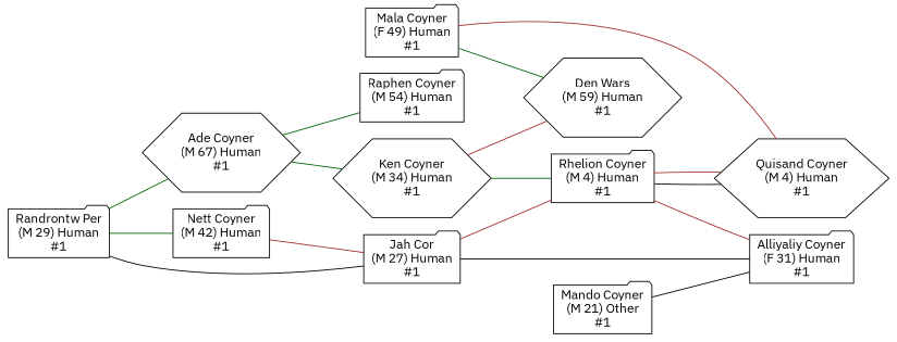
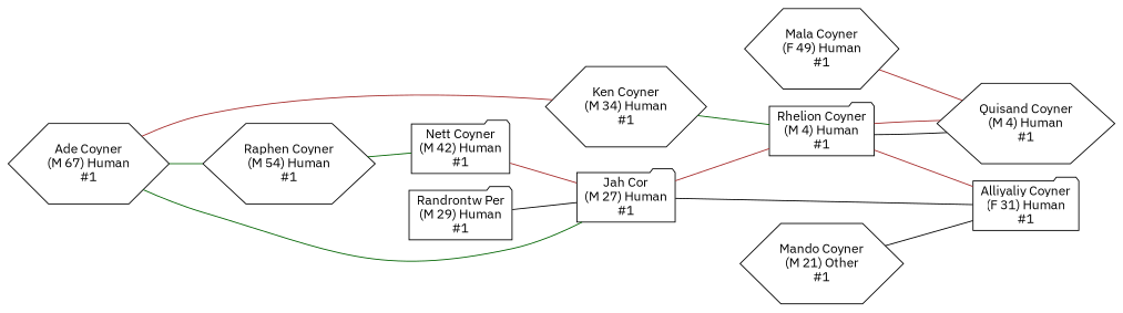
  digraph {
    fixedsize=true
    fontname="IBM Plex Sans"
    rankdir=LR
    splines=true
    node [fontname="IBM Plex Sans" shape=folder]
    edge [arrowhead=none color=brown fontname="IBM Plex Sans" fontsize=8]
    "Ade Coyner\n(M 67) Human\n#1" [shape=hexagon]
-   "Raphen Coyner\n(M 54) Human\n#1"
+   "Raphen Coyner\n(M 54) Human\n#1" [shape=hexagon]
    "Ken Coyner\n(M 34) Human\n#1" [shape=hexagon]
-   "Den Wars\n(M 59) Human\n#1" [shape=hexagon]
    "Rhelion Coyner\n(M 4) Human\n#1"
-   "Mala Coyner\n(F 49) Human\n#1"
+   "Mala Coyner\n(F 49) Human\n#1" [shape=hexagon]
    "Quisand Coyner\n(M 4) Human\n#1" [shape=hexagon]
    "Alliyaliy Coyner\n(F 31) Human\n#1"
    "Nett Coyner\n(M 42) Human\n#1"
    "Jah Cor\n(M 27) Human\n#1"
-   "Mando Coyner\n(M 21) Other\n#1"
+   "Mando Coyner\n(M 21) Other\n#1" [shape=hexagon]
    "Randrontw Per\n(M 29) Human\n#1"
    "Ade Coyner\n(M 67) Human\n#1" -> "Raphen Coyner\n(M 54) Human\n#1" [color=darkgreen]
-   "Ade Coyner\n(M 67) Human\n#1" -> "Ken Coyner\n(M 34) Human\n#1" [color=darkgreen]
-   "Ken Coyner\n(M 34) Human\n#1" -> "Den Wars\n(M 59) Human\n#1"
+   "Ade Coyner\n(M 67) Human\n#1" -> "Ken Coyner\n(M 34) Human\n#1"
    "Ken Coyner\n(M 34) Human\n#1" -> "Rhelion Coyner\n(M 4) Human\n#1" [color=darkgreen]
    "Rhelion Coyner\n(M 4) Human\n#1" -> "Quisand Coyner\n(M 4) Human\n#1" [color=black]
    "Rhelion Coyner\n(M 4) Human\n#1" -> "Alliyaliy Coyner\n(F 31) Human\n#1"
-   "Mala Coyner\n(F 49) Human\n#1" -> "Den Wars\n(M 59) Human\n#1" [color=darkgreen]
    "Mala Coyner\n(F 49) Human\n#1" -> "Quisand Coyner\n(M 4) Human\n#1"
    "Quisand Coyner\n(M 4) Human\n#1" -> "Rhelion Coyner\n(M 4) Human\n#1"
    "Nett Coyner\n(M 42) Human\n#1" -> "Jah Cor\n(M 27) Human\n#1"
-   "Randrontw Per\n(M 29) Human\n#1" -> "Ade Coyner\n(M 67) Human\n#1" [color=darkgreen]
+   "Jah Cor\n(M 27) Human\n#1" -> "Ade Coyner\n(M 67) Human\n#1" [color=darkgreen]
    "Jah Cor\n(M 27) Human\n#1" -> "Rhelion Coyner\n(M 4) Human\n#1"
    "Jah Cor\n(M 27) Human\n#1" -> "Alliyaliy Coyner\n(F 31) Human\n#1" [color=black]
    "Mando Coyner\n(M 21) Other\n#1" -> "Alliyaliy Coyner\n(F 31) Human\n#1" [color=black]
-   "Randrontw Per\n(M 29) Human\n#1" -> "Nett Coyner\n(M 42) Human\n#1" [color=darkgreen]
+   "Raphen Coyner\n(M 54) Human\n#1" -> "Nett Coyner\n(M 42) Human\n#1" [color=darkgreen]
    "Randrontw Per\n(M 29) Human\n#1" -> "Jah Cor\n(M 27) Human\n#1" [color=black]
  }
